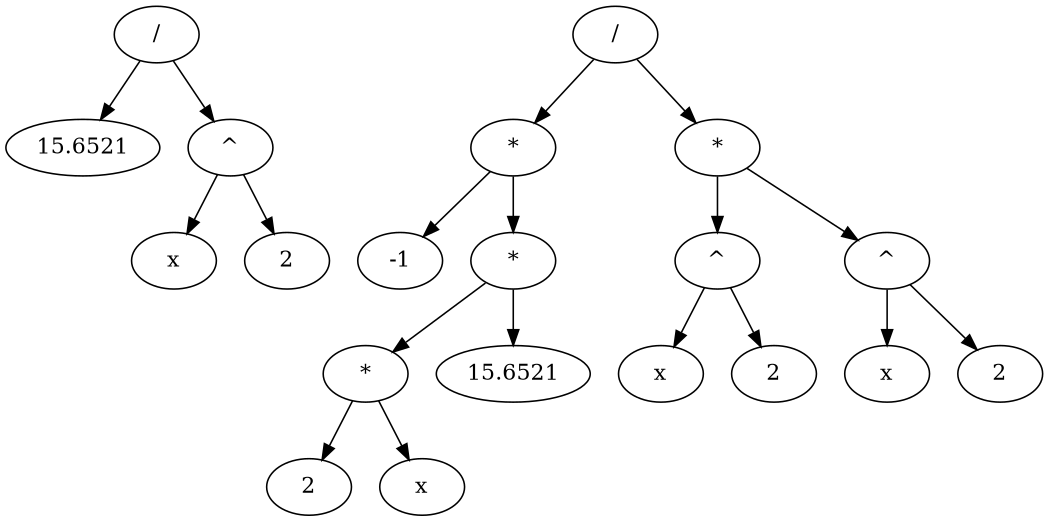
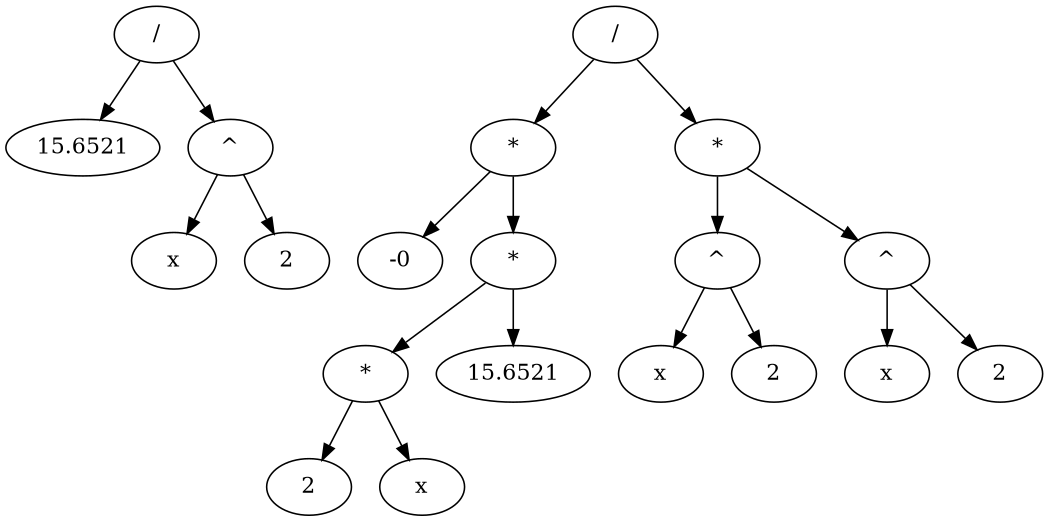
  digraph {
    fontsize=50
    n1 [label="/"]
    n2 [label=15.6521]
    n3 [label="^"]
    n4 [label=x]
    n5 [label=2]
    n6 [label="/"]
    n7 [label="*"]
    n8 [label="*"]
-   n9 [label=-1]
+   n9 [label=-0]
    n10 [label="*"]
    n11 [label="*"]
    n12 [label=15.6521]
    n13 [label=2]
    n14 [label=x]
    n15 [label="^"]
    n16 [label="^"]
    n17 [label=x]
    n18 [label=2]
    n19 [label=x]
    n20 [label=2]
    n1 -> n2
    n1 -> n3
    n3 -> n4
    n3 -> n5
    n6 -> n7
    n6 -> n8
    n7 -> n9
    n7 -> n10
    n8 -> n15
    n8 -> n16
    n10 -> n11
    n10 -> n12
    n11 -> n13
    n11 -> n14
    n15 -> n17
    n15 -> n18
    n16 -> n19
    n16 -> n20
  }
